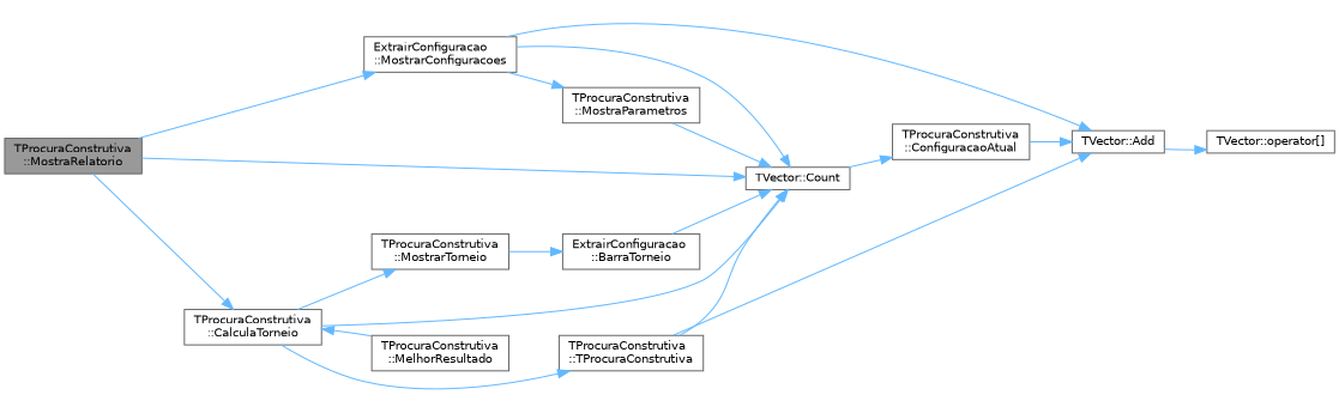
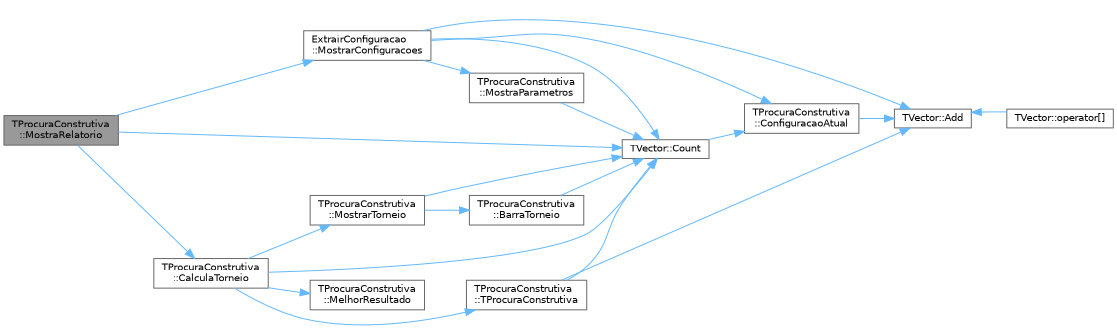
  digraph {
    rankdir=LR
    node [color=grey40 fillcolor=white fontname=Helvetica fontsize=10 shape=box style=filled]
    edge [color=steelblue1 fontname=Helvetica fontsize=10 labelfontname=Helvetica labelfontsize=10 style=solid]
    n1 [color=gray40 fillcolor=grey60 fontcolor=black height=0.2 label="TProcuraConstrutiva\l::MostraRelatorio" width=0.4]
    n2 [height=0.2 label="TProcuraConstrutiva\l::CalculaTorneio" width=0.4]
    n3 [height=0.2 label="TVector::Count" width=0.4]
    n4 [height=0.2 label="ExtrairConfiguracao\l::MostrarConfiguracoes" width=0.4]
    n5 [height=0.2 label="TProcuraConstrutiva\l::TProcuraConstrutiva" width=0.4]
    n6 [height=0.2 label="TProcuraConstrutiva\l::MelhorResultado" width=0.4]
    n7 [height=0.2 label="TProcuraConstrutiva\l::MostrarTorneio" width=0.4]
    n8 [height=0.2 label="TProcuraConstrutiva\l::ConfiguracaoAtual" width=0.4]
    n9 [height=0.2 label="TVector::Add" width=0.4]
    n10 [height=0.2 label="TProcuraConstrutiva\l::MostraParametros" width=0.4]
-   n11 [height=0.2 label="ExtrairConfiguracao\l::BarraTorneio" width=0.4]
+   n11 [height=0.2 label="TProcuraConstrutiva\l::BarraTorneio" width=0.4]
    n12 [height=0.2 label="TVector::operator[]" width=0.4]
    n1 -> n2
    n1 -> n3
    n1 -> n4
    n2 -> n3
    n2 -> n5
-   n6 -> n2
+   n2 -> n6
    n2 -> n7
    n3 -> n8
    n4 -> n3
+   n4 -> n8
    n4 -> n9
    n4 -> n10
    n5 -> n3
    n5 -> n9
+   n7 -> n3
    n7 -> n11
    n8 -> n9
-   n9 -> n12
+   n12 -> n9
    n10 -> n3
    n11 -> n3
  }
